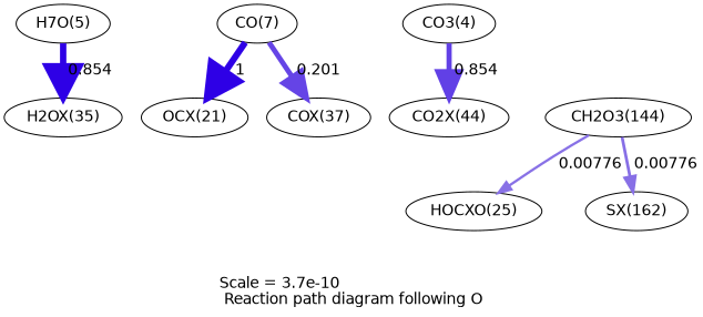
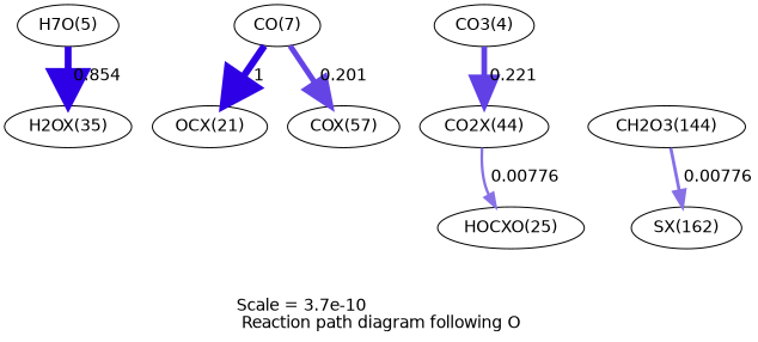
  digraph {
    fontname=Helvetica
    label="Scale = 3.7e-10\l Reaction path diagram following O"
    node [fontname=Helvetica]
    edge [fontname=Helvetica]
    n1 [label="H7O(5)"]
    n2 [label="H2OX(35)"]
    n3 [label="CO(7)"]
    n4 [label="OCX(21)"]
-   n5 [label="COX(37)"]
+   n5 [label="COX(57)"]
    n6 [label="CO3(4)"]
    n7 [label="CO2X(44)"]
    n8 [label="CH2O3(144)"]
    n9 [label="HOCXO(25)"]
    n10 [label="SX(162)"]
    n1 -> n2 [arrowsize=2.94 color="0.7, 1.35, 0.9" label=" 0.854" penwidth=5.88]
    n3 -> n4 [arrowsize=3 color="0.7, 1.5, 0.9" label=" 1" penwidth=6]
    n3 -> n5 [arrowsize=2.39 color="0.7, 0.701, 0.9" label=" 0.201" penwidth=4.79]
-   n6 -> n7 [arrowsize=2.43 color="0.7, 0.721, 0.9" label=" 0.854" penwidth=4.86]
-   n8 -> n9 [arrowsize=1.17 color="0.7, 0.508, 0.9" label=" 0.00776" penwidth=2.33]
+   n6 -> n7 [arrowsize=2.43 color="0.7, 0.721, 0.9" label=" 0.221" penwidth=4.86]
+   n7 -> n9 [arrowsize=1.17 color="0.7, 0.508, 0.9" label=" 0.00776" penwidth=2.33]
    n8 -> n10 [arrowsize=1.39 color="0.7, 0.514, 0.9" label=" 0.00776" penwidth=2.77]
  }
